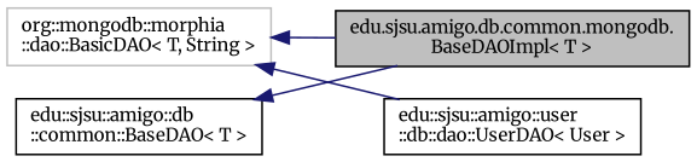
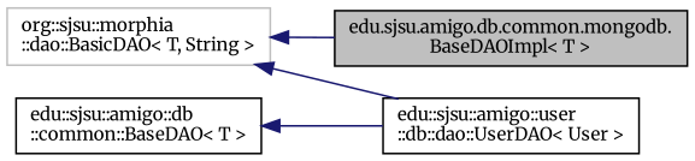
  digraph {
    fontname=Merriweather
    rankdir=LR
    node [color=black fillcolor=white fontname=Merriweather fontsize=10 shape=record style=filled]
    edge [color=midnightblue dir=back fontname=Merriweather fontsize=10 labelfontname=Helvetica labelfontsize=10 style=solid]
    n1 [fillcolor=grey75 fontcolor=black height=0.2 label="edu.sjsu.amigo.db.common.mongodb.\lBaseDAOImpl\< T \>" width=0.4]
    n2 [height=0.2 label="edu::sjsu::amigo::user\l::db::dao::UserDAO\< User \>" width=0.4]
-   n3 [color=grey75 height=0.2 label="org::mongodb::morphia\l::dao::BasicDAO\< T, String \>" width=0.4]
+   n3 [color=grey75 height=0.2 label="org::sjsu::morphia\l::dao::BasicDAO\< T, String \>" width=0.4]
    n4 [height=0.2 label="edu::sjsu::amigo::db\l::common::BaseDAO\< T \>" width=0.4]
    n3 -> n1
    n3 -> n2
-   n4 -> n1
+   n4 -> n2
  }
